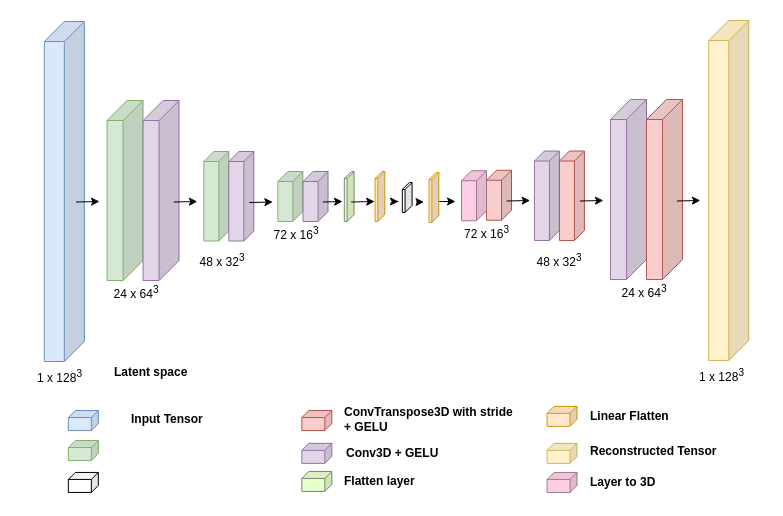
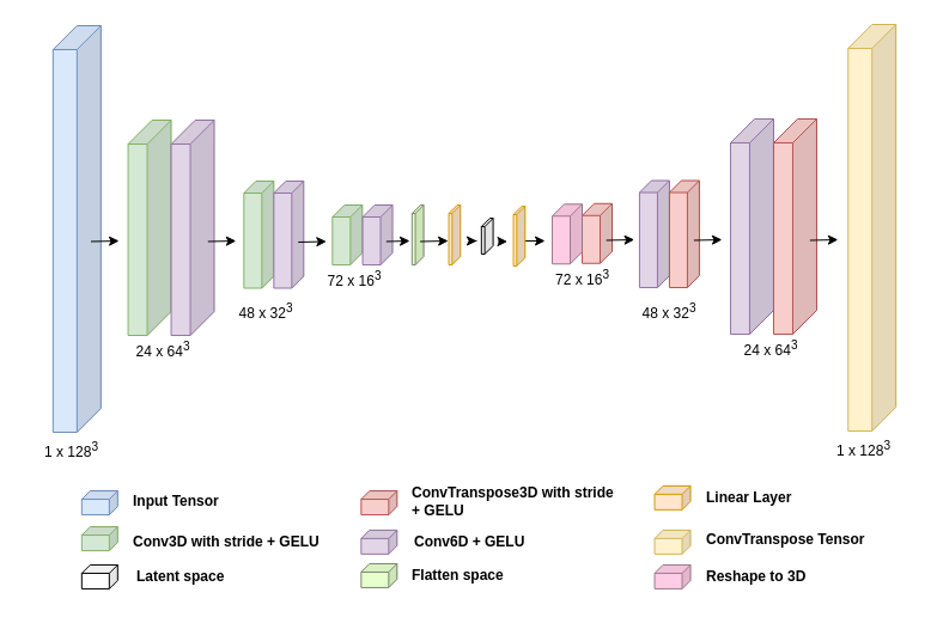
  <mxCell id="0" />
  <mxCell id="1" parent="0" />
  <mxCell id="2" value="" style="shape=cube;whiteSpace=wrap;html=1;boundedLbl=1;backgroundOutline=1;darkOpacity=0.05;darkOpacity2=0.1;size=20;direction=east;flipH=1;fillColor=#dae8fc;strokeColor=#6c8ebf;" parent="1" vertex="1"><mxGeometry x="43.84" y="21" width="40" height="340" as="geometry" /></mxCell>
  <mxCell id="3" value="" style="shape=cube;whiteSpace=wrap;html=1;boundedLbl=1;backgroundOutline=1;darkOpacity=0.05;darkOpacity2=0.1;size=20;direction=east;flipH=1;fillColor=#d5e8d4;strokeColor=#82b366;" parent="1" vertex="1"><mxGeometry x="106.56" y="100" width="36" height="180" as="geometry" /></mxCell>
  <mxCell id="4" value="" style="shape=cube;whiteSpace=wrap;html=1;boundedLbl=1;backgroundOutline=1;darkOpacity=0.05;darkOpacity2=0.1;size=10;direction=east;flipH=1;fillColor=#d5e8d4;strokeColor=#82b366;" parent="1" vertex="1"><mxGeometry x="203.34" y="151" width="25" height="89.5" as="geometry" /></mxCell>
  <mxCell id="5" value="" style="shape=cube;whiteSpace=wrap;html=1;boundedLbl=1;backgroundOutline=1;darkOpacity=0.05;darkOpacity2=0.1;size=7;direction=east;flipH=1;fillColor=#dae8fc;strokeColor=#6c8ebf;" parent="1" vertex="1"><mxGeometry x="67.84" y="410.06" width="30" height="20" as="geometry" /></mxCell>
  <mxCell id="6" value="" style="shape=cube;whiteSpace=wrap;html=1;boundedLbl=1;backgroundOutline=1;darkOpacity=0.05;darkOpacity2=0.1;size=7;direction=east;flipH=1;fillColor=#d5e8d4;strokeColor=#82b366;" parent="1" vertex="1"><mxGeometry x="67.84" y="440.06" width="30" height="20" as="geometry" /></mxCell>
  <mxCell id="7" value="" style="shape=cube;whiteSpace=wrap;html=1;boundedLbl=1;backgroundOutline=1;darkOpacity=0.05;darkOpacity2=0.1;size=7;direction=east;flipH=1;fillColor=#E6FFCC;strokeColor=#7C8772;" parent="1" vertex="1"><mxGeometry x="343.83" y="171" width="9.77" height="50" as="geometry" /></mxCell>
- <mxCell id="8" value="Input Tensor" style="text;html=1;strokeColor=none;fillColor=none;align=left;verticalAlign=middle;whiteSpace=wrap;rounded=0;fontStyle=1" parent="1" vertex="1"><mxGeometry x="128.84" y="407.12" width="138" height="23.88" as="geometry" /></mxCell>
- <mxCell id="10" value="Linear Flatten" style="text;html=1;strokeColor=none;fillColor=none;align=left;verticalAlign=middle;whiteSpace=wrap;rounded=0;fontStyle=1" parent="1" vertex="1"><mxGeometry x="587.56" y="403.92" width="138" height="23.88" as="geometry" /></mxCell>
+ <mxCell id="8" value="Input Tensor" style="text;html=1;strokeColor=none;fillColor=none;align=left;verticalAlign=middle;whiteSpace=wrap;rounded=0;fontStyle=1" parent="1" vertex="1"><mxGeometry x="108.84" y="407.12" width="138" height="23.88" as="geometry" /></mxCell>
+ <mxCell id="9" value="Conv3D with stride + GELU" style="text;html=1;strokeColor=none;fillColor=none;align=left;verticalAlign=middle;whiteSpace=wrap;rounded=0;fontStyle=1" parent="1" vertex="1"><mxGeometry x="108.84" y="441" width="179.29" height="23.88" as="geometry" /></mxCell>
+ <mxCell id="10" value="Linear Layer" style="text;html=1;strokeColor=none;fillColor=none;align=left;verticalAlign=middle;whiteSpace=wrap;rounded=0;fontStyle=1" parent="1" vertex="1"><mxGeometry x="587.56" y="403.92" width="138" height="23.88" as="geometry" /></mxCell>
  <mxCell id="11" value="" style="shape=cube;whiteSpace=wrap;html=1;boundedLbl=1;backgroundOutline=1;darkOpacity=0.05;darkOpacity2=0.1;size=7;direction=east;flipH=1;fillColor=#ffe6cc;strokeColor=#d79b00;" parent="1" vertex="1"><mxGeometry x="546.56" y="405.86" width="30" height="20" as="geometry" /></mxCell>
  <mxCell id="12" value="" style="shape=cube;whiteSpace=wrap;html=1;boundedLbl=1;backgroundOutline=1;darkOpacity=0.05;darkOpacity2=0.1;size=7;direction=east;flipH=1;fillColor=#fff2cc;strokeColor=#d6b656;" parent="1" vertex="1"><mxGeometry x="546.56" y="442.86" width="30" height="20" as="geometry" /></mxCell>
- <mxCell id="13" value="Reconstructed Tensor" style="text;html=1;strokeColor=none;fillColor=none;align=left;verticalAlign=middle;whiteSpace=wrap;rounded=0;fontStyle=1" parent="1" vertex="1"><mxGeometry x="587.56" y="438.98" width="138" height="23.88" as="geometry" /></mxCell>
+ <mxCell id="13" value="ConvTranspose Tensor" style="text;html=1;strokeColor=none;fillColor=none;align=left;verticalAlign=middle;whiteSpace=wrap;rounded=0;fontStyle=1" parent="1" vertex="1"><mxGeometry x="587.56" y="438.98" width="138" height="23.88" as="geometry" /></mxCell>
  <mxCell id="14" value="" style="shape=cube;whiteSpace=wrap;html=1;boundedLbl=1;backgroundOutline=1;darkOpacity=0.05;darkOpacity2=0.1;size=20;direction=east;flipH=1;fillColor=#e1d5e7;strokeColor=#9673a6;" vertex="1" parent="1"><mxGeometry x="142.56" y="100" width="36" height="180" as="geometry" /></mxCell>
  <mxCell id="15" value="1 x 128&lt;sup&gt;3&lt;/sup&gt;" style="text;html=1;strokeColor=none;fillColor=none;align=center;verticalAlign=middle;whiteSpace=wrap;rounded=0;" vertex="1" parent="1"><mxGeometry x="20" y="361" width="79" height="30" as="geometry" /></mxCell>
  <mxCell id="16" value="24 x 64&lt;sup&gt;3&lt;/sup&gt;" style="text;html=1;strokeColor=none;fillColor=none;align=center;verticalAlign=middle;whiteSpace=wrap;rounded=0;" vertex="1" parent="1"><mxGeometry x="97.84" y="280" width="76.33" height="23" as="geometry" /></mxCell>
  <mxCell id="17" value="" style="shape=cube;whiteSpace=wrap;html=1;boundedLbl=1;backgroundOutline=1;darkOpacity=0.05;darkOpacity2=0.1;size=7;direction=east;flipH=1;fillColor=#e1d5e7;strokeColor=#9673a6;" vertex="1" parent="1"><mxGeometry x="301.34" y="442.86" width="30" height="20" as="geometry" /></mxCell>
- <mxCell id="18" value="Conv3D + GELU" style="text;html=1;strokeColor=none;fillColor=none;align=left;verticalAlign=middle;whiteSpace=wrap;rounded=0;fontStyle=1" vertex="1" parent="1"><mxGeometry x="344.34" y="441" width="179.29" height="23.88" as="geometry" /></mxCell>
+ <mxCell id="18" value="Conv6D + GELU" style="text;html=1;strokeColor=none;fillColor=none;align=left;verticalAlign=middle;whiteSpace=wrap;rounded=0;fontStyle=1" vertex="1" parent="1"><mxGeometry x="344.34" y="441" width="179.29" height="23.88" as="geometry" /></mxCell>
  <mxCell id="19" value="" style="shape=cube;whiteSpace=wrap;html=1;boundedLbl=1;backgroundOutline=1;darkOpacity=0.05;darkOpacity2=0.1;size=10;direction=east;flipH=1;fillColor=#e1d5e7;strokeColor=#9673a6;" vertex="1" parent="1"><mxGeometry x="228.34" y="151" width="25" height="89.5" as="geometry" /></mxCell>
  <mxCell id="20" value="48 x 32&lt;sup&gt;3&lt;/sup&gt;" style="text;html=1;strokeColor=none;fillColor=none;align=center;verticalAlign=middle;whiteSpace=wrap;rounded=0;" vertex="1" parent="1"><mxGeometry x="184" y="248.5" width="76.33" height="23" as="geometry" /></mxCell>
  <mxCell id="21" value="" style="shape=cube;whiteSpace=wrap;html=1;boundedLbl=1;backgroundOutline=1;darkOpacity=0.05;darkOpacity2=0.1;size=10;direction=east;flipH=1;fillColor=#d5e8d4;strokeColor=#82b366;" vertex="1" parent="1"><mxGeometry x="277.34" y="171" width="25" height="50" as="geometry" /></mxCell>
  <mxCell id="22" value="" style="shape=cube;whiteSpace=wrap;html=1;boundedLbl=1;backgroundOutline=1;darkOpacity=0.05;darkOpacity2=0.1;size=10;direction=east;flipH=1;fillColor=#e1d5e7;strokeColor=#9673a6;" vertex="1" parent="1"><mxGeometry x="302.56" y="171" width="25" height="50" as="geometry" /></mxCell>
  <mxCell id="23" value="" style="endArrow=classic;html=1;rounded=0;" edge="1" parent="1"><mxGeometry width="50" height="50" relative="1" as="geometry"><mxPoint x="248.81" y="202" as="sourcePoint" /><mxPoint x="272.32" y="201.5" as="targetPoint" /></mxGeometry></mxCell>
  <mxCell id="24" value="" style="shape=cube;whiteSpace=wrap;html=1;boundedLbl=1;backgroundOutline=1;darkOpacity=0.05;darkOpacity2=0.1;size=7;direction=east;flipH=1;" vertex="1" parent="1"><mxGeometry x="401.83" y="182" width="9.77" height="30" as="geometry" /></mxCell>
  <mxCell id="25" value="72 x 16&lt;sup&gt;3&lt;/sup&gt;" style="text;html=1;strokeColor=none;fillColor=none;align=center;verticalAlign=middle;whiteSpace=wrap;rounded=0;" vertex="1" parent="1"><mxGeometry x="257.5" y="221" width="76.33" height="23" as="geometry" /></mxCell>
  <mxCell id="26" value="" style="shape=cube;whiteSpace=wrap;html=1;boundedLbl=1;backgroundOutline=1;darkOpacity=0.05;darkOpacity2=0.1;size=10;direction=east;flipH=1;fillColor=#f8cecc;strokeColor=#b85450;" vertex="1" parent="1"><mxGeometry x="486" y="169.75" width="25" height="50" as="geometry" /></mxCell>
  <mxCell id="27" value="" style="shape=cube;whiteSpace=wrap;html=1;boundedLbl=1;backgroundOutline=1;darkOpacity=0.05;darkOpacity2=0.1;size=10;direction=east;flipH=1;fillColor=#e1d5e7;strokeColor=#9673a6;" vertex="1" parent="1"><mxGeometry x="533.93" y="150.5" width="25" height="89.5" as="geometry" /></mxCell>
  <mxCell id="28" value="" style="shape=cube;whiteSpace=wrap;html=1;boundedLbl=1;backgroundOutline=1;darkOpacity=0.05;darkOpacity2=0.1;size=10;direction=east;flipH=1;fillColor=#f8cecc;strokeColor=#b85450;" vertex="1" parent="1"><mxGeometry x="558.93" y="150.5" width="25" height="89.5" as="geometry" /></mxCell>
  <mxCell id="29" value="" style="shape=cube;whiteSpace=wrap;html=1;boundedLbl=1;backgroundOutline=1;darkOpacity=0.05;darkOpacity2=0.1;size=7;direction=east;flipH=1;fillColor=#f8cecc;strokeColor=#b85450;" vertex="1" parent="1"><mxGeometry x="301.34" y="410.06" width="30" height="20" as="geometry" /></mxCell>
  <mxCell id="30" value="ConvTranspose3D with stride&lt;br&gt;+ GELU" style="text;html=1;strokeColor=none;fillColor=none;align=left;verticalAlign=middle;whiteSpace=wrap;rounded=0;fontStyle=1" vertex="1" parent="1"><mxGeometry x="342.34" y="407.12" width="179.29" height="23.88" as="geometry" /></mxCell>
  <mxCell id="31" value="48 x 32&lt;sup&gt;3&lt;/sup&gt;" style="text;html=1;strokeColor=none;fillColor=none;align=center;verticalAlign=middle;whiteSpace=wrap;rounded=0;" vertex="1" parent="1"><mxGeometry x="520.64" y="248.5" width="76.33" height="23" as="geometry" /></mxCell>
  <mxCell id="32" value="" style="shape=cube;whiteSpace=wrap;html=1;boundedLbl=1;backgroundOutline=1;darkOpacity=0.05;darkOpacity2=0.1;size=20;direction=east;flipH=1;fillColor=#e1d5e7;strokeColor=#9673a6;" vertex="1" parent="1"><mxGeometry x="609.97" y="99" width="36" height="180" as="geometry" /></mxCell>
  <mxCell id="33" value="" style="shape=cube;whiteSpace=wrap;html=1;boundedLbl=1;backgroundOutline=1;darkOpacity=0.05;darkOpacity2=0.1;size=20;direction=east;flipH=1;fillColor=#f8cecc;strokeColor=#b85450;" vertex="1" parent="1"><mxGeometry x="645.97" y="99" width="36" height="180" as="geometry" /></mxCell>
  <mxCell id="34" value="24 x 64&lt;sup&gt;3&lt;/sup&gt;" style="text;html=1;strokeColor=none;fillColor=none;align=center;verticalAlign=middle;whiteSpace=wrap;rounded=0;" vertex="1" parent="1"><mxGeometry x="605.64" y="279" width="76.33" height="23" as="geometry" /></mxCell>
  <mxCell id="35" value="" style="shape=cube;whiteSpace=wrap;html=1;boundedLbl=1;backgroundOutline=1;darkOpacity=0.05;darkOpacity2=0.1;size=20;direction=east;flipH=1;fillColor=#fff2cc;strokeColor=#d6b656;" vertex="1" parent="1"><mxGeometry x="708.24" y="20" width="40" height="340" as="geometry" /></mxCell>
  <mxCell id="36" value="1 x 128&lt;sup&gt;3&lt;/sup&gt;" style="text;html=1;align=center;verticalAlign=middle;whiteSpace=wrap;rounded=0;fillColor=none;" vertex="1" parent="1"><mxGeometry x="681.97" y="360" width="79" height="30" as="geometry" /></mxCell>
  <mxCell id="37" value="" style="shape=cube;whiteSpace=wrap;html=1;boundedLbl=1;backgroundOutline=1;darkOpacity=0.05;darkOpacity2=0.1;size=7;direction=east;flipH=1;" vertex="1" parent="1"><mxGeometry x="67.84" y="471.94" width="30" height="20" as="geometry" /></mxCell>
- <mxCell id="38" value="Latent space" style="text;html=1;strokeColor=none;fillColor=none;align=left;verticalAlign=middle;whiteSpace=wrap;rounded=0;fontStyle=1" vertex="1" parent="1"><mxGeometry x="111.84" y="360" width="179.29" height="23.88" as="geometry" /></mxCell>
+ <mxCell id="38" value="Latent space" style="text;html=1;strokeColor=none;fillColor=none;align=left;verticalAlign=middle;whiteSpace=wrap;rounded=0;fontStyle=1" vertex="1" parent="1"><mxGeometry x="111.84" y="470" width="179.29" height="23.88" as="geometry" /></mxCell>
  <mxCell id="39" value="" style="endArrow=classic;html=1;rounded=0;" edge="1" parent="1"><mxGeometry width="50" height="50" relative="1" as="geometry"><mxPoint x="322.32" y="201.5" as="sourcePoint" /><mxPoint x="342" y="201" as="targetPoint" /></mxGeometry></mxCell>
  <mxCell id="40" value="" style="endArrow=classic;html=1;rounded=0;" edge="1" parent="1"><mxGeometry width="50" height="50" relative="1" as="geometry"><mxPoint x="350.6" y="201.5" as="sourcePoint" /><mxPoint x="374.11" y="201" as="targetPoint" /></mxGeometry></mxCell>
  <mxCell id="41" value="" style="endArrow=classic;html=1;rounded=0;" edge="1" parent="1"><mxGeometry width="50" height="50" relative="1" as="geometry"><mxPoint x="415.5" y="201.52" as="sourcePoint" /><mxPoint x="423.5" y="201.52" as="targetPoint" /></mxGeometry></mxCell>
  <mxCell id="42" value="" style="endArrow=classic;html=1;rounded=0;" edge="1" parent="1"><mxGeometry width="50" height="50" relative="1" as="geometry"><mxPoint x="435" y="201" as="sourcePoint" /><mxPoint x="455" y="201" as="targetPoint" /></mxGeometry></mxCell>
  <mxCell id="43" value="" style="endArrow=classic;html=1;rounded=0;" edge="1" parent="1"><mxGeometry width="50" height="50" relative="1" as="geometry"><mxPoint x="506.13" y="200.5" as="sourcePoint" /><mxPoint x="529.64" y="200" as="targetPoint" /></mxGeometry></mxCell>
  <mxCell id="44" value="" style="endArrow=classic;html=1;rounded=0;" edge="1" parent="1"><mxGeometry width="50" height="50" relative="1" as="geometry"><mxPoint x="579.42" y="200.5" as="sourcePoint" /><mxPoint x="602.93" y="200" as="targetPoint" /></mxGeometry></mxCell>
  <mxCell id="45" value="" style="endArrow=classic;html=1;rounded=0;" edge="1" parent="1"><mxGeometry width="50" height="50" relative="1" as="geometry"><mxPoint x="676.37" y="200.5" as="sourcePoint" /><mxPoint x="699.88" y="200" as="targetPoint" /></mxGeometry></mxCell>
  <mxCell id="46" value="" style="endArrow=classic;html=1;rounded=0;" edge="1" parent="1"><mxGeometry width="50" height="50" relative="1" as="geometry"><mxPoint x="75.49" y="201.5" as="sourcePoint" /><mxPoint x="99" y="201" as="targetPoint" /></mxGeometry></mxCell>
  <mxCell id="47" value="" style="endArrow=classic;html=1;rounded=0;" edge="1" parent="1"><mxGeometry width="50" height="50" relative="1" as="geometry"><mxPoint x="173.32" y="201.5" as="sourcePoint" /><mxPoint x="196.83" y="201" as="targetPoint" /></mxGeometry></mxCell>
  <mxCell id="48" value="72 x 16&lt;sup&gt;3&lt;/sup&gt;" style="text;html=1;strokeColor=none;fillColor=none;align=center;verticalAlign=middle;whiteSpace=wrap;rounded=0;" vertex="1" parent="1"><mxGeometry x="451.94" y="222.37" width="68.7" height="20.25" as="geometry" /></mxCell>
  <mxCell id="49" value="" style="shape=cube;whiteSpace=wrap;html=1;boundedLbl=1;backgroundOutline=1;darkOpacity=0.05;darkOpacity2=0.1;size=7;direction=east;flipH=1;fillColor=#ffe6cc;strokeColor=#d79b00;" vertex="1" parent="1"><mxGeometry x="374.57" y="171" width="9.77" height="50" as="geometry" /></mxCell>
  <mxCell id="50" value="" style="endArrow=classic;html=1;rounded=0;" edge="1" parent="1"><mxGeometry width="50" height="50" relative="1" as="geometry"><mxPoint x="398" y="201" as="sourcePoint" /><mxPoint x="398" y="201" as="targetPoint" /><Array as="points"><mxPoint x="394" y="201" /></Array></mxGeometry></mxCell>
  <mxCell id="51" value="" style="shape=cube;whiteSpace=wrap;html=1;boundedLbl=1;backgroundOutline=1;darkOpacity=0.05;darkOpacity2=0.1;size=7;direction=east;flipH=1;fillColor=#ffe6cc;strokeColor=#d79b00;" vertex="1" parent="1"><mxGeometry x="428.57" y="172" width="9.77" height="50" as="geometry" /></mxCell>
  <mxCell id="52" value="" style="shape=cube;whiteSpace=wrap;html=1;boundedLbl=1;backgroundOutline=1;darkOpacity=0.05;darkOpacity2=0.1;size=10;direction=east;flipH=1;fillColor=#FFCCE6;strokeColor=#9C7C8C;" vertex="1" parent="1"><mxGeometry x="461" y="170.25" width="25" height="50" as="geometry" /></mxCell>
- <mxCell id="53" value="Flatten layer" style="text;html=1;strokeColor=none;fillColor=none;align=left;verticalAlign=middle;whiteSpace=wrap;rounded=0;fontStyle=1" vertex="1" parent="1"><mxGeometry x="342.34" y="469" width="138" height="23.88" as="geometry" /></mxCell>
+ <mxCell id="53" value="Flatten space" style="text;html=1;strokeColor=none;fillColor=none;align=left;verticalAlign=middle;whiteSpace=wrap;rounded=0;fontStyle=1" vertex="1" parent="1"><mxGeometry x="342.34" y="469" width="138" height="23.88" as="geometry" /></mxCell>
  <mxCell id="54" value="" style="shape=cube;whiteSpace=wrap;html=1;boundedLbl=1;backgroundOutline=1;darkOpacity=0.05;darkOpacity2=0.1;size=7;direction=east;flipH=1;fillColor=#E6FFCC;strokeColor=#7C8772;" vertex="1" parent="1"><mxGeometry x="301.34" y="470.94" width="30" height="20" as="geometry" /></mxCell>
- <mxCell id="55" value="Layer to 3D" style="text;html=1;strokeColor=none;fillColor=none;align=left;verticalAlign=middle;whiteSpace=wrap;rounded=0;fontStyle=1" vertex="1" parent="1"><mxGeometry x="587.56" y="470" width="138" height="23.88" as="geometry" /></mxCell>
+ <mxCell id="55" value="Reshape to 3D" style="text;html=1;strokeColor=none;fillColor=none;align=left;verticalAlign=middle;whiteSpace=wrap;rounded=0;fontStyle=1" vertex="1" parent="1"><mxGeometry x="587.56" y="470" width="138" height="23.88" as="geometry" /></mxCell>
  <mxCell id="56" value="" style="shape=cube;whiteSpace=wrap;html=1;boundedLbl=1;backgroundOutline=1;darkOpacity=0.05;darkOpacity2=0.1;size=7;direction=east;flipH=1;fillColor=#FFCCE6;strokeColor=#9C7C8C;" vertex="1" parent="1"><mxGeometry x="546.56" y="471.94" width="30" height="20" as="geometry" /></mxCell>
